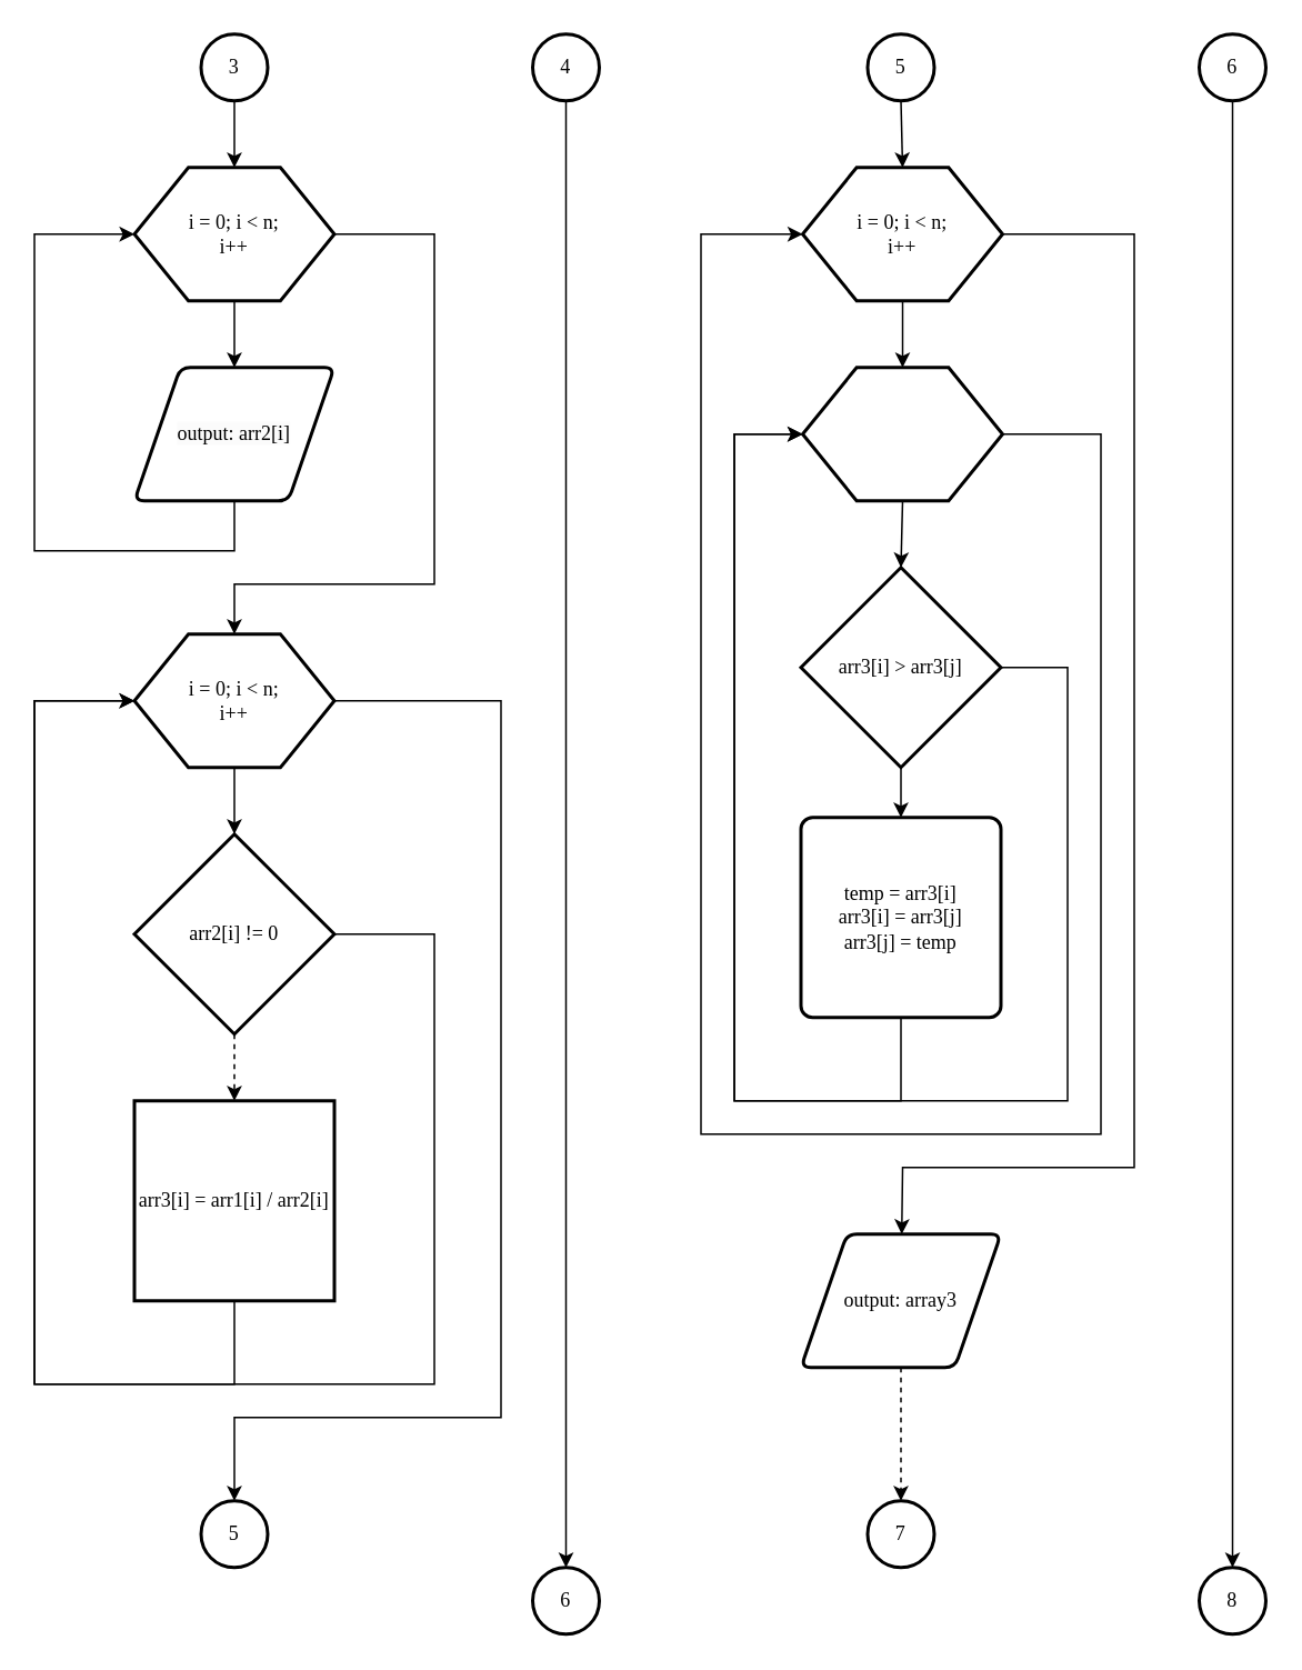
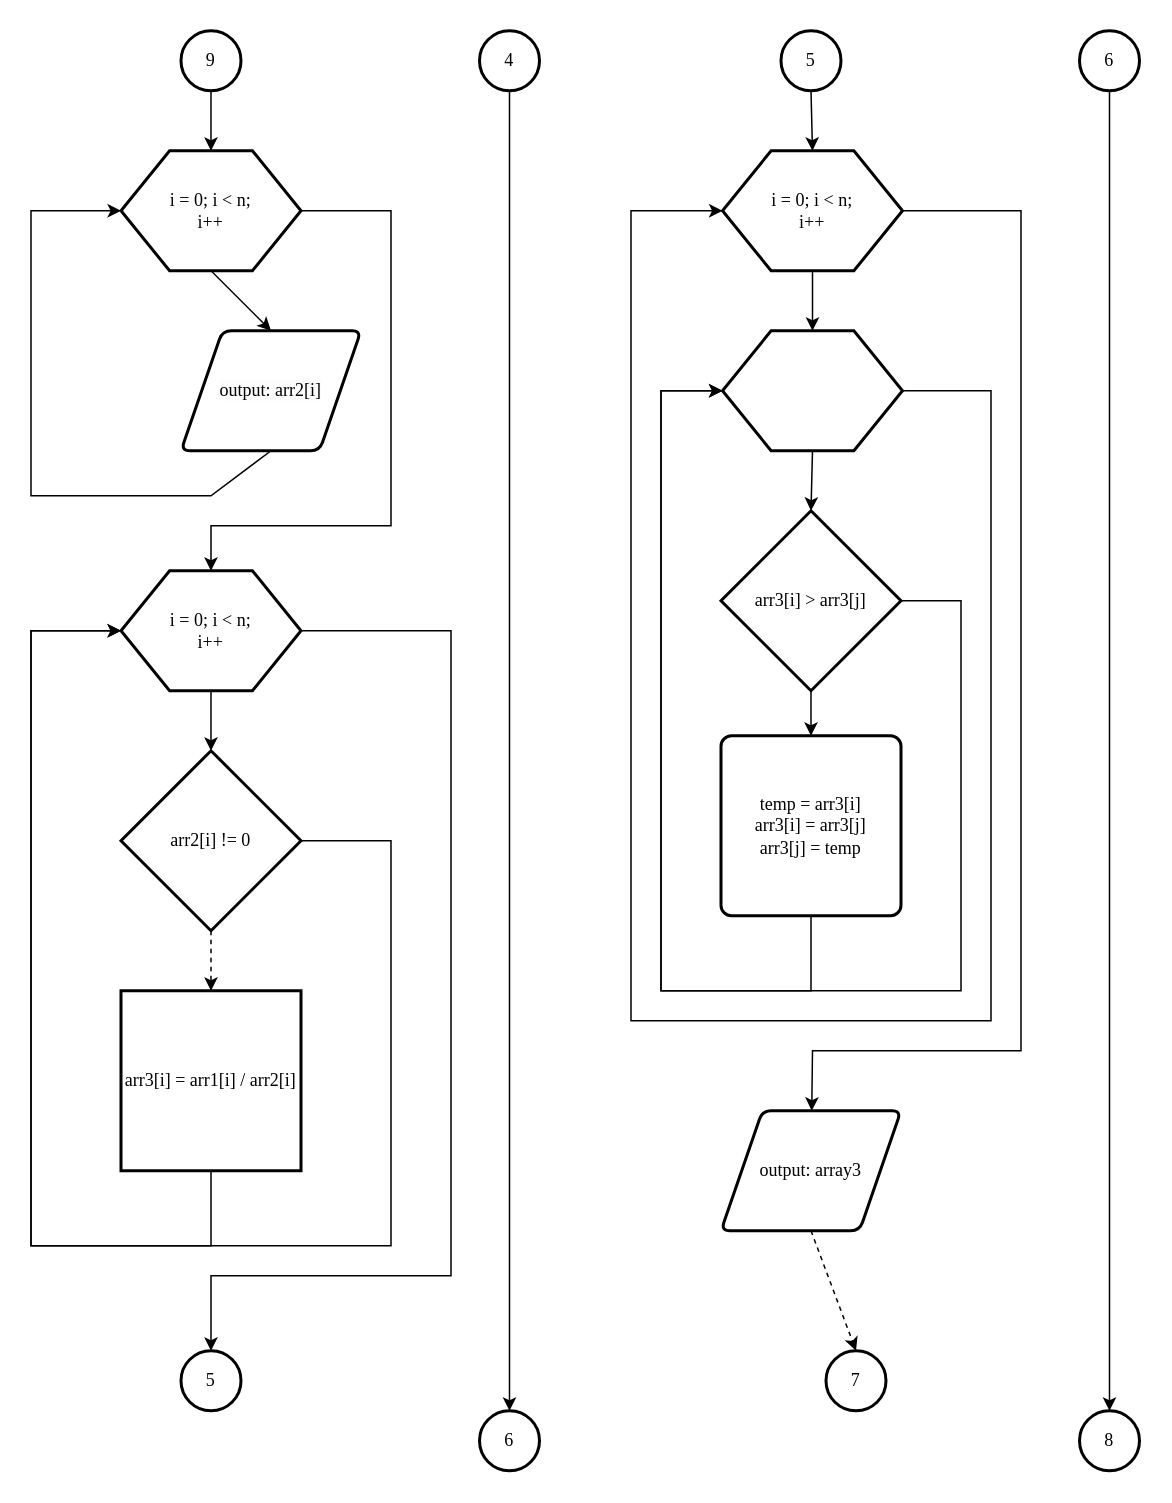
  <mxCell id="0" />
  <mxCell id="1" parent="0" />
  <mxCell id="2" value="" style="verticalLabelPosition=bottom;verticalAlign=top;html=1;shape=hexagon;perimeter=hexagonPerimeter2;arcSize=6;size=0.27;strokeWidth=2;fontFamily=Times New Roman;fontSize=12;" parent="1" vertex="1"><mxGeometry x="80" y="100" width="120" height="80" as="geometry" /></mxCell>
- <mxCell id="3" value="&lt;span style=&quot;color: rgb(0, 0, 0); font-size: 12px; font-style: normal; font-variant-ligatures: normal; font-variant-caps: normal; font-weight: 400; letter-spacing: normal; orphans: 2; text-align: center; text-indent: 0px; text-transform: none; widows: 2; word-spacing: 0px; -webkit-text-stroke-width: 0px; white-space: normal; background-color: rgb(251, 251, 251); text-decoration-thickness: initial; text-decoration-style: initial; text-decoration-color: initial; float: none; display: inline !important;&quot;&gt;output:&amp;nbsp;arr2[i]&lt;/span&gt;" style="shape=parallelogram;html=1;strokeWidth=2;perimeter=parallelogramPerimeter;whiteSpace=wrap;rounded=1;arcSize=12;size=0.23;fontFamily=Times New Roman;fontSize=12;" parent="1" vertex="1"><mxGeometry x="80" y="220" width="120" height="80" as="geometry" /></mxCell>
- <mxCell id="4" value="3" style="strokeWidth=2;html=1;shape=mxgraph.flowchart.start_2;whiteSpace=wrap;fontFamily=Times New Roman;fontSize=12;" parent="1" vertex="1"><mxGeometry x="120" y="20" width="40" height="40" as="geometry" /></mxCell>
+ <mxCell id="3" value="&lt;span style=&quot;color: rgb(0, 0, 0); font-size: 12px; font-style: normal; font-variant-ligatures: normal; font-variant-caps: normal; font-weight: 400; letter-spacing: normal; orphans: 2; text-align: center; text-indent: 0px; text-transform: none; widows: 2; word-spacing: 0px; -webkit-text-stroke-width: 0px; white-space: normal; background-color: rgb(251, 251, 251); text-decoration-thickness: initial; text-decoration-style: initial; text-decoration-color: initial; float: none; display: inline !important;&quot;&gt;output:&amp;nbsp;arr2[i]&lt;/span&gt;" style="shape=parallelogram;html=1;strokeWidth=2;perimeter=parallelogramPerimeter;whiteSpace=wrap;rounded=1;arcSize=12;size=0.23;fontFamily=Times New Roman;fontSize=12;" parent="1" vertex="1"><mxGeometry x="120" y="220" width="120" height="80" as="geometry" /></mxCell>
+ <mxCell id="4" value="9" style="strokeWidth=2;html=1;shape=mxgraph.flowchart.start_2;whiteSpace=wrap;fontFamily=Times New Roman;fontSize=12;" parent="1" vertex="1"><mxGeometry x="120" y="20" width="40" height="40" as="geometry" /></mxCell>
  <mxCell id="5" value="" style="endArrow=classic;html=1;rounded=0;exitX=0.5;exitY=1;exitDx=0;exitDy=0;exitPerimeter=0;entryX=0.5;entryY=0;entryDx=0;entryDy=0;fontFamily=Times New Roman;fontSize=12;" parent="1" source="4" target="2" edge="1"><mxGeometry width="50" height="50" relative="1" as="geometry"><mxPoint x="-130" y="70" as="sourcePoint" /><mxPoint x="-130" y="110" as="targetPoint" /></mxGeometry></mxCell>
  <mxCell id="6" value="" style="endArrow=classic;html=1;rounded=0;exitX=0.5;exitY=1;exitDx=0;exitDy=0;entryX=0.5;entryY=0;entryDx=0;entryDy=0;fontFamily=Times New Roman;fontSize=12;" parent="1" source="2" target="3" edge="1"><mxGeometry width="50" height="50" relative="1" as="geometry"><mxPoint x="150" y="70" as="sourcePoint" /><mxPoint x="150" y="110" as="targetPoint" /></mxGeometry></mxCell>
  <mxCell id="7" value="" style="endArrow=classic;html=1;rounded=0;exitX=0.5;exitY=1;exitDx=0;exitDy=0;entryX=0;entryY=0.5;entryDx=0;entryDy=0;fontFamily=Times New Roman;fontSize=12;" parent="1" source="3" target="2" edge="1"><mxGeometry width="50" height="50" relative="1" as="geometry"><mxPoint x="150" y="190" as="sourcePoint" /><mxPoint x="150" y="230" as="targetPoint" /><Array as="points"><mxPoint x="140" y="330" /><mxPoint x="20" y="330" /><mxPoint x="20" y="140" /></Array></mxGeometry></mxCell>
  <mxCell id="8" value="" style="endArrow=classic;html=1;rounded=0;exitX=1;exitY=0.5;exitDx=0;exitDy=0;entryX=0.5;entryY=0;entryDx=0;entryDy=0;fontFamily=Times New Roman;fontSize=12;" parent="1" source="2" target="9" edge="1"><mxGeometry width="50" height="50" relative="1" as="geometry"><mxPoint x="150" y="190" as="sourcePoint" /><mxPoint x="160" y="360" as="targetPoint" /><Array as="points"><mxPoint x="260" y="140" /><mxPoint x="260" y="350" /><mxPoint x="140" y="350" /></Array></mxGeometry></mxCell>
  <mxCell id="9" value="" style="verticalLabelPosition=bottom;verticalAlign=top;html=1;shape=hexagon;perimeter=hexagonPerimeter2;arcSize=6;size=0.27;strokeWidth=2;fontFamily=Times New Roman;fontSize=12;" parent="1" vertex="1"><mxGeometry x="80" y="380" width="120" height="80" as="geometry" /></mxCell>
  <mxCell id="10" value="" style="endArrow=classic;html=1;rounded=0;exitX=0.5;exitY=1;exitDx=0;exitDy=0;entryX=0.5;entryY=0;entryDx=0;entryDy=0;entryPerimeter=0;fontFamily=Times New Roman;fontSize=12;" parent="1" source="9" target="11" edge="1"><mxGeometry width="50" height="50" relative="1" as="geometry"><mxPoint x="150" y="350" as="sourcePoint" /><mxPoint x="170" y="490" as="targetPoint" /></mxGeometry></mxCell>
  <mxCell id="11" value="arr2[i] != 0" style="strokeWidth=2;html=1;shape=mxgraph.flowchart.decision;whiteSpace=wrap;fontFamily=Times New Roman;fontSize=12;" parent="1" vertex="1"><mxGeometry x="80" y="500" width="120" height="120" as="geometry" /></mxCell>
  <mxCell id="12" value="arr3[i] = arr1[i] / arr2[i]" style="whiteSpace=wrap;html=1;absoluteArcSize=1;arcSize=14;strokeWidth=2;fontFamily=Times New Roman;fontSize=12;rounded=0;" parent="1" vertex="1"><mxGeometry x="80" y="660" width="120" height="120" as="geometry" /></mxCell>
  <mxCell id="13" value="" style="endArrow=classic;html=1;rounded=0;exitX=0.5;exitY=1;exitDx=0;exitDy=0;entryX=0.5;entryY=0;entryDx=0;entryDy=0;exitPerimeter=0;fontFamily=Times New Roman;fontSize=12;dashed=1;" parent="1" source="11" target="12" edge="1"><mxGeometry width="50" height="50" relative="1" as="geometry"><mxPoint x="-130" y="510" as="sourcePoint" /><mxPoint x="-130" y="550" as="targetPoint" /></mxGeometry></mxCell>
  <mxCell id="14" value="" style="endArrow=classic;html=1;rounded=0;exitX=0.5;exitY=1;exitDx=0;exitDy=0;entryX=0;entryY=0.5;entryDx=0;entryDy=0;fontFamily=Times New Roman;fontSize=12;" parent="1" source="12" target="9" edge="1"><mxGeometry width="50" height="50" relative="1" as="geometry"><mxPoint x="150" y="630" as="sourcePoint" /><mxPoint x="150" y="670" as="targetPoint" /><Array as="points"><mxPoint x="140" y="830" /><mxPoint x="20" y="830" /><mxPoint x="20" y="420" /></Array></mxGeometry></mxCell>
  <mxCell id="15" value="" style="endArrow=classic;html=1;rounded=0;exitX=1;exitY=0.5;exitDx=0;exitDy=0;exitPerimeter=0;entryX=0;entryY=0.5;entryDx=0;entryDy=0;fontFamily=Times New Roman;fontSize=12;" parent="1" source="11" target="9" edge="1"><mxGeometry width="50" height="50" relative="1" as="geometry"><mxPoint x="-130" y="550" as="sourcePoint" /><mxPoint x="-80" y="500" as="targetPoint" /><Array as="points"><mxPoint x="260" y="560" /><mxPoint x="260" y="830" /><mxPoint x="20" y="830" /><mxPoint x="20" y="420" /></Array></mxGeometry></mxCell>
  <mxCell id="16" value="" style="endArrow=classic;html=1;rounded=0;exitX=1;exitY=0.5;exitDx=0;exitDy=0;entryX=0.5;entryY=0;entryDx=0;entryDy=0;entryPerimeter=0;fontFamily=Times New Roman;fontSize=12;" parent="1" source="9" target="17" edge="1"><mxGeometry width="50" height="50" relative="1" as="geometry"><mxPoint x="-90" y="700" as="sourcePoint" /><mxPoint x="160" y="840" as="targetPoint" /><Array as="points"><mxPoint x="300" y="420" /><mxPoint x="300" y="850" /><mxPoint x="140" y="850" /></Array></mxGeometry></mxCell>
  <mxCell id="17" value="5" style="strokeWidth=2;html=1;shape=mxgraph.flowchart.start_2;whiteSpace=wrap;fontFamily=Times New Roman;fontSize=12;" parent="1" vertex="1"><mxGeometry x="120" y="900" width="40" height="40" as="geometry" /></mxCell>
  <mxCell id="18" value="5" style="strokeWidth=2;html=1;shape=mxgraph.flowchart.start_2;whiteSpace=wrap;fontFamily=Times New Roman;fontSize=12;" parent="1" vertex="1"><mxGeometry x="520" y="20" width="40" height="40" as="geometry" /></mxCell>
  <mxCell id="19" value="" style="verticalLabelPosition=bottom;verticalAlign=top;html=1;shape=hexagon;perimeter=hexagonPerimeter2;arcSize=6;size=0.27;strokeWidth=2;fontFamily=Times New Roman;fontSize=12;" parent="1" vertex="1"><mxGeometry x="481" y="100" width="120" height="80" as="geometry" /></mxCell>
  <mxCell id="20" value="" style="verticalLabelPosition=bottom;verticalAlign=top;html=1;shape=hexagon;perimeter=hexagonPerimeter2;arcSize=6;size=0.27;strokeWidth=2;fontFamily=Times New Roman;fontSize=12;" parent="1" vertex="1"><mxGeometry x="481" y="220" width="120" height="80" as="geometry" /></mxCell>
  <mxCell id="21" value="arr3[i] &amp;gt; arr3[j]" style="strokeWidth=2;html=1;shape=mxgraph.flowchart.decision;whiteSpace=wrap;fontFamily=Times New Roman;fontSize=12;" parent="1" vertex="1"><mxGeometry x="480" y="340" width="120" height="120" as="geometry" /></mxCell>
  <mxCell id="22" value="&lt;span style=&quot;font-size: 12px; text-align: start; caret-color: rgb(51, 144, 236); white-space-collapse: preserve; background-color: rgb(255, 255, 255);&quot;&gt;temp = arr3[i]&lt;/span&gt;&lt;span style=&quot;font-size: 12px; text-align: start; caret-color: rgb(51, 144, 236); white-space-collapse: preserve; background-color: rgb(255, 255, 255);&quot;&gt;&lt;br style=&quot;font-size: 12px;&quot;&gt;&lt;/span&gt;&lt;span style=&quot;font-size: 12px; text-align: start; caret-color: rgb(51, 144, 236); white-space-collapse: preserve; background-color: rgb(255, 255, 255);&quot;&gt;arr3[i] = arr3[j]&lt;/span&gt;&lt;span style=&quot;font-size: 12px; text-align: start; caret-color: rgb(51, 144, 236); white-space-collapse: preserve; background-color: rgb(255, 255, 255);&quot;&gt;&lt;br style=&quot;font-size: 12px;&quot;&gt;&lt;/span&gt;&lt;span style=&quot;font-size: 12px; text-align: start; caret-color: rgb(51, 144, 236); white-space-collapse: preserve; background-color: rgb(255, 255, 255);&quot;&gt;arr3[j] = temp&lt;/span&gt;" style="rounded=1;whiteSpace=wrap;html=1;absoluteArcSize=1;arcSize=14;strokeWidth=2;fontFamily=Times New Roman;fontSize=12;" parent="1" vertex="1"><mxGeometry x="480" y="490" width="120" height="120" as="geometry" /></mxCell>
  <mxCell id="23" value="output: array3" style="shape=parallelogram;html=1;strokeWidth=2;perimeter=parallelogramPerimeter;whiteSpace=wrap;rounded=1;arcSize=12;size=0.23;fontFamily=Times New Roman;fontSize=12;" parent="1" vertex="1"><mxGeometry x="480" y="740" width="120" height="80" as="geometry" /></mxCell>
  <mxCell id="24" value="" style="endArrow=classic;html=1;rounded=0;exitX=0.5;exitY=1;exitDx=0;exitDy=0;exitPerimeter=0;entryX=0.5;entryY=0;entryDx=0;entryDy=0;fontFamily=Times New Roman;fontSize=12;" parent="1" source="18" target="19" edge="1"><mxGeometry width="50" height="50" relative="1" as="geometry"><mxPoint x="40" y="660" as="sourcePoint" /><mxPoint x="90" y="610" as="targetPoint" /></mxGeometry></mxCell>
  <mxCell id="25" value="" style="endArrow=classic;html=1;rounded=0;exitX=0.5;exitY=1;exitDx=0;exitDy=0;entryX=0.5;entryY=0;entryDx=0;entryDy=0;fontFamily=Times New Roman;fontSize=12;" parent="1" source="19" target="20" edge="1"><mxGeometry width="50" height="50" relative="1" as="geometry"><mxPoint x="550" y="70" as="sourcePoint" /><mxPoint x="551" y="110" as="targetPoint" /></mxGeometry></mxCell>
  <mxCell id="26" value="" style="endArrow=classic;html=1;rounded=0;exitX=0.5;exitY=1;exitDx=0;exitDy=0;entryX=0.5;entryY=0;entryDx=0;entryDy=0;entryPerimeter=0;fontFamily=Times New Roman;fontSize=12;" parent="1" source="20" target="21" edge="1"><mxGeometry width="50" height="50" relative="1" as="geometry"><mxPoint x="551" y="190" as="sourcePoint" /><mxPoint x="551" y="230" as="targetPoint" /></mxGeometry></mxCell>
  <mxCell id="27" value="" style="endArrow=classic;html=1;rounded=0;exitX=0.5;exitY=1;exitDx=0;exitDy=0;entryX=0.5;entryY=0;entryDx=0;entryDy=0;exitPerimeter=0;fontFamily=Times New Roman;fontSize=12;" parent="1" source="21" target="22" edge="1"><mxGeometry width="50" height="50" relative="1" as="geometry"><mxPoint x="551" y="310" as="sourcePoint" /><mxPoint x="550" y="350" as="targetPoint" /></mxGeometry></mxCell>
  <mxCell id="28" value="" style="endArrow=classic;html=1;rounded=0;exitX=0.5;exitY=1;exitDx=0;exitDy=0;entryX=0;entryY=0.5;entryDx=0;entryDy=0;fontFamily=Times New Roman;fontSize=12;" parent="1" source="22" target="20" edge="1"><mxGeometry width="50" height="50" relative="1" as="geometry"><mxPoint x="550" y="470" as="sourcePoint" /><mxPoint x="450" y="360" as="targetPoint" /><Array as="points"><mxPoint x="540" y="660" /><mxPoint x="440" y="660" /><mxPoint x="440" y="260" /></Array></mxGeometry></mxCell>
  <mxCell id="29" value="" style="endArrow=classic;html=1;rounded=0;exitX=1;exitY=0.5;exitDx=0;exitDy=0;entryX=0;entryY=0.5;entryDx=0;entryDy=0;fontFamily=Times New Roman;fontSize=12;" parent="1" source="20" target="19" edge="1"><mxGeometry width="50" height="50" relative="1" as="geometry"><mxPoint x="180" y="240" as="sourcePoint" /><mxPoint x="230" y="190" as="targetPoint" /><Array as="points"><mxPoint x="660" y="260" /><mxPoint x="660" y="680" /><mxPoint x="420" y="680" /><mxPoint x="420" y="140" /></Array></mxGeometry></mxCell>
  <mxCell id="30" value="" style="endArrow=classic;html=1;rounded=0;exitX=1;exitY=0.5;exitDx=0;exitDy=0;entryX=0;entryY=0.5;entryDx=0;entryDy=0;exitPerimeter=0;fontFamily=Times New Roman;fontSize=12;" parent="1" source="21" target="20" edge="1"><mxGeometry width="50" height="50" relative="1" as="geometry"><mxPoint x="550" y="470" as="sourcePoint" /><mxPoint x="550" y="510" as="targetPoint" /><Array as="points"><mxPoint x="640" y="400" /><mxPoint x="640" y="660" /><mxPoint x="440" y="660" /><mxPoint x="440" y="260" /></Array></mxGeometry></mxCell>
  <mxCell id="31" value="" style="endArrow=classic;html=1;rounded=0;exitX=1;exitY=0.5;exitDx=0;exitDy=0;fontFamily=Times New Roman;fontSize=12;" parent="1" source="19" target="23" edge="1"><mxGeometry width="50" height="50" relative="1" as="geometry"><mxPoint x="551" y="310" as="sourcePoint" /><mxPoint x="550" y="350" as="targetPoint" /><Array as="points"><mxPoint x="680" y="140" /><mxPoint x="680" y="700" /><mxPoint x="541" y="700" /></Array></mxGeometry></mxCell>
- <mxCell id="32" value="7" style="strokeWidth=2;html=1;shape=mxgraph.flowchart.start_2;whiteSpace=wrap;fontFamily=Times New Roman;fontSize=12;" parent="1" vertex="1"><mxGeometry x="520" y="900" width="40" height="40" as="geometry" /></mxCell>
+ <mxCell id="32" value="7" style="strokeWidth=2;html=1;shape=mxgraph.flowchart.start_2;whiteSpace=wrap;fontFamily=Times New Roman;fontSize=12;" parent="1" vertex="1"><mxGeometry x="550" y="900" width="40" height="40" as="geometry" /></mxCell>
  <mxCell id="33" value="" style="endArrow=classic;html=1;rounded=0;exitX=0.5;exitY=1;exitDx=0;exitDy=0;entryX=0.5;entryY=0;entryDx=0;entryDy=0;entryPerimeter=0;fontFamily=Times New Roman;fontSize=12;dashed=1;" parent="1" source="23" target="32" edge="1"><mxGeometry width="50" height="50" relative="1" as="geometry"><mxPoint x="700" y="640" as="sourcePoint" /><mxPoint x="750" y="590" as="targetPoint" /></mxGeometry></mxCell>
  <mxCell id="34" value="4" style="strokeWidth=2;html=1;shape=mxgraph.flowchart.start_2;whiteSpace=wrap;fontFamily=Times New Roman;fontSize=12;" parent="1" vertex="1"><mxGeometry x="319" y="20" width="40" height="40" as="geometry" /></mxCell>
  <mxCell id="35" value="6" style="strokeWidth=2;html=1;shape=mxgraph.flowchart.start_2;whiteSpace=wrap;fontFamily=Times New Roman;fontSize=12;" parent="1" vertex="1"><mxGeometry x="319" y="940" width="40" height="40" as="geometry" /></mxCell>
  <mxCell id="36" value="" style="endArrow=classic;html=1;rounded=0;exitX=0.5;exitY=1;exitDx=0;exitDy=0;exitPerimeter=0;entryX=0.5;entryY=0;entryDx=0;entryDy=0;entryPerimeter=0;fontFamily=Times New Roman;fontSize=12;" parent="1" source="34" target="35" edge="1"><mxGeometry width="50" height="50" relative="1" as="geometry"><mxPoint x="509" y="540" as="sourcePoint" /><mxPoint x="559" y="490" as="targetPoint" /></mxGeometry></mxCell>
  <mxCell id="37" value="6" style="strokeWidth=2;html=1;shape=mxgraph.flowchart.start_2;whiteSpace=wrap;fontFamily=Times New Roman;fontSize=12;" parent="1" vertex="1"><mxGeometry x="719" y="20" width="40" height="40" as="geometry" /></mxCell>
  <mxCell id="38" value="8" style="strokeWidth=2;html=1;shape=mxgraph.flowchart.start_2;whiteSpace=wrap;fontFamily=Times New Roman;fontSize=12;" parent="1" vertex="1"><mxGeometry x="719" y="940" width="40" height="40" as="geometry" /></mxCell>
  <mxCell id="39" value="" style="endArrow=classic;html=1;rounded=0;exitX=0.5;exitY=1;exitDx=0;exitDy=0;exitPerimeter=0;entryX=0.5;entryY=0;entryDx=0;entryDy=0;entryPerimeter=0;fontFamily=Times New Roman;fontSize=12;" parent="1" source="37" target="38" edge="1"><mxGeometry width="50" height="50" relative="1" as="geometry"><mxPoint x="909" y="540" as="sourcePoint" /><mxPoint x="959" y="490" as="targetPoint" /></mxGeometry></mxCell>
  <mxCell id="40" value="i = 0; i &amp;lt; n;&lt;div style=&quot;font-size: 12px;&quot;&gt;i++&lt;/div&gt;" style="text;html=1;align=center;verticalAlign=middle;whiteSpace=wrap;rounded=0;fontFamily=Times New Roman;fontSize=12;" parent="1" vertex="1"><mxGeometry x="80" y="100" width="120" height="80" as="geometry" /></mxCell>
  <mxCell id="41" value="i = 0; i &amp;lt; n;&lt;div style=&quot;font-size: 12px;&quot;&gt;i++&lt;/div&gt;" style="text;html=1;align=center;verticalAlign=middle;whiteSpace=wrap;rounded=0;fontFamily=Times New Roman;fontSize=12;" parent="1" vertex="1"><mxGeometry x="80" y="380" width="120" height="80" as="geometry" /></mxCell>
  <mxCell id="42" value="i = 0; i &amp;lt; n;&lt;div style=&quot;font-size: 12px;&quot;&gt;i++&lt;/div&gt;" style="text;html=1;align=center;verticalAlign=middle;whiteSpace=wrap;rounded=0;fontFamily=Times New Roman;fontSize=12;" parent="1" vertex="1"><mxGeometry x="481" y="100" width="120" height="80" as="geometry" /></mxCell>
